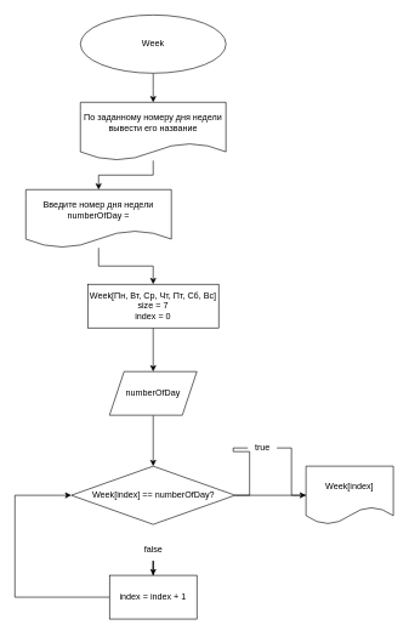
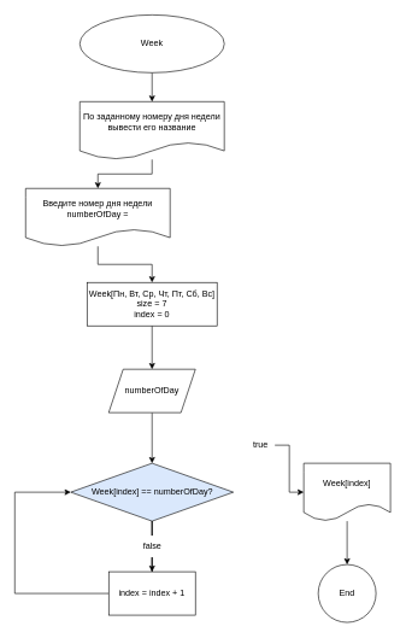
  <mxCell id="0" />
  <mxCell id="1" parent="0" />
  <mxCell id="2" value="" style="edgeStyle=orthogonalEdgeStyle;rounded=0;orthogonalLoop=1;jettySize=auto;html=1;" parent="1" source="3" target="5" edge="1"><mxGeometry relative="1" as="geometry" /></mxCell>
  <mxCell id="3" value="Week" style="ellipse;whiteSpace=wrap;html=1;" parent="1" vertex="1"><mxGeometry x="110" y="20" width="200" height="80" as="geometry" /></mxCell>
  <mxCell id="4" value="" style="edgeStyle=orthogonalEdgeStyle;rounded=0;orthogonalLoop=1;jettySize=auto;html=1;" parent="1" source="5" target="7" edge="1"><mxGeometry relative="1" as="geometry" /></mxCell>
  <mxCell id="5" value="По заданному номеру дня недели вывести его название" style="shape=document;whiteSpace=wrap;html=1;boundedLbl=1;" parent="1" vertex="1"><mxGeometry x="110" y="140" width="200" height="80" as="geometry" /></mxCell>
  <mxCell id="6" style="edgeStyle=orthogonalEdgeStyle;rounded=0;orthogonalLoop=1;jettySize=auto;html=1;entryX=0.5;entryY=0;entryDx=0;entryDy=0;" edge="1" parent="1" source="7" target="9"><mxGeometry relative="1" as="geometry" /></mxCell>
  <mxCell id="7" value="Введите номер дня недели numberOfDay =" style="shape=document;whiteSpace=wrap;html=1;boundedLbl=1;" parent="1" vertex="1"><mxGeometry x="35" y="260" width="200" height="80" as="geometry" /></mxCell>
  <mxCell id="8" style="edgeStyle=orthogonalEdgeStyle;rounded=0;orthogonalLoop=1;jettySize=auto;html=1;entryX=0.5;entryY=0;entryDx=0;entryDy=0;" edge="1" parent="1" source="9" target="11"><mxGeometry relative="1" as="geometry" /></mxCell>
  <mxCell id="9" value="Week[Пн, Вт, Ср, Чт, Пт, Сб, Вс]&lt;br&gt;size = 7&lt;br&gt;index = 0" style="whiteSpace=wrap;html=1;" vertex="1" parent="1"><mxGeometry x="120" y="390" width="180" height="60" as="geometry" /></mxCell>
  <mxCell id="10" style="edgeStyle=orthogonalEdgeStyle;rounded=0;orthogonalLoop=1;jettySize=auto;html=1;entryX=0.5;entryY=0;entryDx=0;entryDy=0;" edge="1" parent="1" source="11" target="14"><mxGeometry relative="1" as="geometry" /></mxCell>
  <mxCell id="11" value="numberOfDay" style="shape=parallelogram;perimeter=parallelogramPerimeter;whiteSpace=wrap;html=1;fixedSize=1;" vertex="1" parent="1"><mxGeometry x="150" y="510" width="120" height="60" as="geometry" /></mxCell>
  <mxCell id="12" style="edgeStyle=orthogonalEdgeStyle;rounded=0;orthogonalLoop=1;jettySize=auto;html=1;entryX=0;entryY=0.5;entryDx=0;entryDy=0;startArrow=none;" edge="1" parent="1" source="19" target="16"><mxGeometry relative="1" as="geometry" /></mxCell>
  <mxCell id="13" style="edgeStyle=orthogonalEdgeStyle;rounded=0;orthogonalLoop=1;jettySize=auto;html=1;entryX=0.5;entryY=0;entryDx=0;entryDy=0;startArrow=none;" edge="1" parent="1" source="23" target="21"><mxGeometry relative="1" as="geometry" /></mxCell>
- <mxCell id="14" value="Week[index] == numberOfDay?" style="rhombus;whiteSpace=wrap;html=1;rounded=0;arcSize=0;shadow=0;" vertex="1" parent="1"><mxGeometry x="97.5" y="640" width="225" height="80" as="geometry" /></mxCell>
+ <mxCell id="14" value="Week[index] == numberOfDay?" style="rhombus;whiteSpace=wrap;html=1;rounded=0;arcSize=0;shadow=0;fillColor=#dae8fc;" vertex="1" parent="1"><mxGeometry x="97.5" y="640" width="225" height="80" as="geometry" /></mxCell>
+ <mxCell id="15" style="edgeStyle=orthogonalEdgeStyle;rounded=0;orthogonalLoop=1;jettySize=auto;html=1;entryX=0.5;entryY=0;entryDx=0;entryDy=0;" edge="1" parent="1" source="16" target="17"><mxGeometry relative="1" as="geometry" /></mxCell>
  <mxCell id="16" value="Week[index]" style="shape=document;whiteSpace=wrap;html=1;boundedLbl=1;" vertex="1" parent="1"><mxGeometry x="420" y="640" width="120" height="80" as="geometry" /></mxCell>
- <mxCell id="18" value="" style="edgeStyle=orthogonalEdgeStyle;rounded=0;orthogonalLoop=1;jettySize=auto;html=1;entryX=0;entryY=0.5;entryDx=0;entryDy=0;endArrow=none;" edge="1" parent="1" source="14" target="19"><mxGeometry relative="1" as="geometry"><mxPoint x="322.5" y="680" as="sourcePoint" /><mxPoint x="420" y="680" as="targetPoint" /></mxGeometry></mxCell>
+ <mxCell id="17" value="End" style="ellipse;whiteSpace=wrap;html=1;" vertex="1" parent="1"><mxGeometry x="440" y="780" width="80" height="80" as="geometry" /></mxCell>
  <mxCell id="19" value="true" style="text;html=1;align=center;verticalAlign=middle;resizable=0;points=[];autosize=1;strokeColor=none;fillColor=none;" vertex="1" parent="1"><mxGeometry x="340" y="600" width="40" height="30" as="geometry" /></mxCell>
  <mxCell id="20" style="edgeStyle=orthogonalEdgeStyle;rounded=0;orthogonalLoop=1;jettySize=auto;html=1;entryX=0;entryY=0.5;entryDx=0;entryDy=0;" edge="1" parent="1" source="21" target="14"><mxGeometry relative="1" as="geometry"><Array as="points"><mxPoint x="20" y="820" /><mxPoint x="20" y="680" /></Array></mxGeometry></mxCell>
  <mxCell id="21" value="index = index + 1" style="whiteSpace=wrap;html=1;" vertex="1" parent="1"><mxGeometry x="150" y="790" width="120" height="60" as="geometry" /></mxCell>
- <mxCell id="22" value="" style="edgeStyle=orthogonalEdgeStyle;rounded=0;orthogonalLoop=1;jettySize=auto;html=1;endArrow=none;" edge="1" parent="1" source="14" target="16"><mxGeometry relative="1" as="geometry"><mxPoint x="210" y="720" as="sourcePoint" /><mxPoint x="210" y="790" as="targetPoint" /></mxGeometry></mxCell>
+ <mxCell id="22" value="" style="edgeStyle=orthogonalEdgeStyle;rounded=0;orthogonalLoop=1;jettySize=auto;html=1;entryX=0.5;entryY=0;entryDx=0;entryDy=0;endArrow=none;" edge="1" parent="1" source="14" target="23"><mxGeometry relative="1" as="geometry"><mxPoint x="210" y="720" as="sourcePoint" /><mxPoint x="210" y="790" as="targetPoint" /></mxGeometry></mxCell>
  <mxCell id="23" value="false" style="text;html=1;align=center;verticalAlign=middle;resizable=0;points=[];autosize=1;strokeColor=none;fillColor=none;" vertex="1" parent="1"><mxGeometry x="185" y="740" width="50" height="30" as="geometry" /></mxCell>
